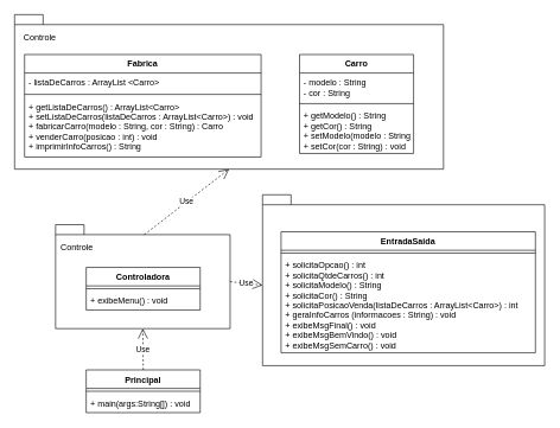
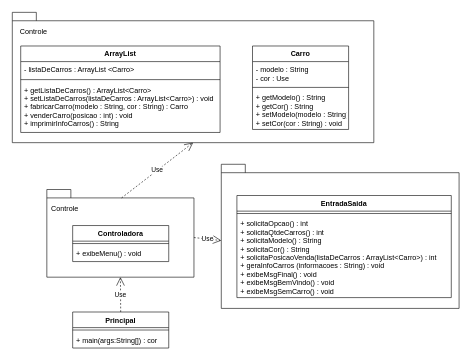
  <mxCell id="0" />
  <mxCell id="1" parent="0" />
  <mxCell id="2" value="" style="shape=folder;fontStyle=1;spacingTop=10;tabWidth=40;tabHeight=14;tabPosition=left;html=1;" vertex="1" parent="1"><mxGeometry x="368" y="273" width="396" height="240" as="geometry" /></mxCell>
  <mxCell id="3" value="" style="shape=folder;fontStyle=1;spacingTop=10;tabWidth=40;tabHeight=14;tabPosition=left;html=1;" vertex="1" parent="1"><mxGeometry x="77.5" y="315" width="245" height="146" as="geometry" /></mxCell>
  <mxCell id="4" value="Principal" style="swimlane;fontStyle=1;align=center;verticalAlign=top;childLayout=stackLayout;horizontal=1;startSize=26;horizontalStack=0;resizeParent=1;resizeParentMax=0;resizeLast=0;collapsible=1;marginBottom=0;" vertex="1" parent="1"><mxGeometry x="120.5" y="519" width="160" height="60" as="geometry" /></mxCell>
  <mxCell id="5" value="" style="line;strokeWidth=1;fillColor=none;align=left;verticalAlign=middle;spacingTop=-1;spacingLeft=3;spacingRight=3;rotatable=0;labelPosition=right;points=[];portConstraint=eastwest;" vertex="1" parent="4"><mxGeometry y="26" width="160" height="8" as="geometry" /></mxCell>
- <mxCell id="6" value="+ main(args:String[]) : void" style="text;strokeColor=none;fillColor=none;align=left;verticalAlign=top;spacingLeft=4;spacingRight=4;overflow=hidden;rotatable=0;points=[[0,0.5],[1,0.5]];portConstraint=eastwest;" vertex="1" parent="4"><mxGeometry y="34" width="160" height="26" as="geometry" /></mxCell>
+ <mxCell id="6" value="+ main(args:String[]) : cor" style="text;strokeColor=none;fillColor=none;align=left;verticalAlign=top;spacingLeft=4;spacingRight=4;overflow=hidden;rotatable=0;points=[[0,0.5],[1,0.5]];portConstraint=eastwest;" vertex="1" parent="4"><mxGeometry y="34" width="160" height="26" as="geometry" /></mxCell>
  <mxCell id="7" value="Controladora" style="swimlane;fontStyle=1;align=center;verticalAlign=top;childLayout=stackLayout;horizontal=1;startSize=26;horizontalStack=0;resizeParent=1;resizeParentMax=0;resizeLast=0;collapsible=1;marginBottom=0;" vertex="1" parent="1"><mxGeometry x="120.5" y="375" width="160" height="60" as="geometry" /></mxCell>
  <mxCell id="8" value="" style="line;strokeWidth=1;fillColor=none;align=left;verticalAlign=middle;spacingTop=-1;spacingLeft=3;spacingRight=3;rotatable=0;labelPosition=right;points=[];portConstraint=eastwest;" vertex="1" parent="7"><mxGeometry y="26" width="160" height="8" as="geometry" /></mxCell>
  <mxCell id="9" value="+ exibeMenu() : void" style="text;strokeColor=none;fillColor=none;align=left;verticalAlign=top;spacingLeft=4;spacingRight=4;overflow=hidden;rotatable=0;points=[[0,0.5],[1,0.5]];portConstraint=eastwest;" vertex="1" parent="7"><mxGeometry y="34" width="160" height="26" as="geometry" /></mxCell>
  <mxCell id="10" value="" style="shape=folder;fontStyle=1;spacingTop=10;tabWidth=40;tabHeight=14;tabPosition=left;html=1;" vertex="1" parent="1"><mxGeometry x="20" y="20" width="602" height="217" as="geometry" /></mxCell>
  <mxCell id="11" value="Controle" style="text;html=1;strokeColor=none;fillColor=none;align=left;verticalAlign=middle;whiteSpace=wrap;rounded=0;" vertex="1" parent="1"><mxGeometry x="82.5" y="332" width="60" height="30" as="geometry" /></mxCell>
  <mxCell id="12" value="Use" style="endArrow=open;endSize=12;dashed=1;html=1;rounded=0;exitX=0.5;exitY=0;exitDx=0;exitDy=0;entryX=0.5;entryY=1;entryDx=0;entryDy=0;entryPerimeter=0;" edge="1" parent="1" source="4" target="3"><mxGeometry width="160" relative="1" as="geometry"><mxPoint x="118.5" y="472" as="sourcePoint" /><mxPoint x="278.5" y="472" as="targetPoint" /></mxGeometry></mxCell>
  <mxCell id="13" value="Carro" style="swimlane;fontStyle=1;align=center;verticalAlign=top;childLayout=stackLayout;horizontal=1;startSize=26;horizontalStack=0;resizeParent=1;resizeParentMax=0;resizeLast=0;collapsible=1;marginBottom=0;" vertex="1" parent="1"><mxGeometry x="420" y="76" width="160" height="139" as="geometry" /></mxCell>
- <mxCell id="14" value="- modelo : String&#10;- cor : String" style="text;strokeColor=none;fillColor=none;align=left;verticalAlign=top;spacingLeft=4;spacingRight=4;overflow=hidden;rotatable=0;points=[[0,0.5],[1,0.5]];portConstraint=eastwest;" vertex="1" parent="13"><mxGeometry y="26" width="160" height="39" as="geometry" /></mxCell>
+ <mxCell id="14" value="- modelo : String&#10;- cor : Use" style="text;strokeColor=none;fillColor=none;align=left;verticalAlign=top;spacingLeft=4;spacingRight=4;overflow=hidden;rotatable=0;points=[[0,0.5],[1,0.5]];portConstraint=eastwest;" vertex="1" parent="13"><mxGeometry y="26" width="160" height="39" as="geometry" /></mxCell>
  <mxCell id="15" value="" style="line;strokeWidth=1;fillColor=none;align=left;verticalAlign=middle;spacingTop=-1;spacingLeft=3;spacingRight=3;rotatable=0;labelPosition=right;points=[];portConstraint=eastwest;" vertex="1" parent="13"><mxGeometry y="65" width="160" height="8" as="geometry" /></mxCell>
  <mxCell id="16" value="+ getModelo() : String&#10;+ getCor() : String&#10;+ setModelo(modelo : String) : void&#10;+ setCor(cor : String) : void" style="text;strokeColor=none;fillColor=none;align=left;verticalAlign=top;spacingLeft=4;spacingRight=4;overflow=hidden;rotatable=0;points=[[0,0.5],[1,0.5]];portConstraint=eastwest;" vertex="1" parent="13"><mxGeometry y="73" width="160" height="66" as="geometry" /></mxCell>
- <mxCell id="17" value="Fabrica" style="swimlane;fontStyle=1;align=center;verticalAlign=top;childLayout=stackLayout;horizontal=1;startSize=26;horizontalStack=0;resizeParent=1;resizeParentMax=0;resizeLast=0;collapsible=1;marginBottom=0;" vertex="1" parent="1"><mxGeometry x="34" y="76" width="332" height="144" as="geometry" /></mxCell>
+ <mxCell id="17" value="ArrayList" style="swimlane;fontStyle=1;align=center;verticalAlign=top;childLayout=stackLayout;horizontal=1;startSize=26;horizontalStack=0;resizeParent=1;resizeParentMax=0;resizeLast=0;collapsible=1;marginBottom=0;" vertex="1" parent="1"><mxGeometry x="34" y="76" width="332" height="144" as="geometry" /></mxCell>
  <mxCell id="18" value="- listaDeCarros : ArrayList &lt;Carro&gt;" style="text;strokeColor=none;fillColor=none;align=left;verticalAlign=top;spacingLeft=4;spacingRight=4;overflow=hidden;rotatable=0;points=[[0,0.5],[1,0.5]];portConstraint=eastwest;" vertex="1" parent="17"><mxGeometry y="26" width="332" height="26" as="geometry" /></mxCell>
  <mxCell id="19" value="" style="line;strokeWidth=1;fillColor=none;align=left;verticalAlign=middle;spacingTop=-1;spacingLeft=3;spacingRight=3;rotatable=0;labelPosition=right;points=[];portConstraint=eastwest;" vertex="1" parent="17"><mxGeometry y="52" width="332" height="8" as="geometry" /></mxCell>
  <mxCell id="20" value="+ getListaDeCarros() : ArrayList&lt;Carro&gt;&#10;+ setListaDeCarros(listaDeCarros : ArrayList&lt;Carro&gt;) : void&#10;+ fabricarCarro(modelo : String, cor : String) : Carro&#10;+ venderCarro(posicao : int) : void&#10;+ imprimirInfoCarros() : String" style="text;strokeColor=none;fillColor=none;align=left;verticalAlign=top;spacingLeft=4;spacingRight=4;overflow=hidden;rotatable=0;points=[[0,0.5],[1,0.5]];portConstraint=eastwest;" vertex="1" parent="17"><mxGeometry y="60" width="332" height="84" as="geometry" /></mxCell>
  <mxCell id="21" value="Controle" style="text;html=1;strokeColor=none;fillColor=none;align=left;verticalAlign=middle;whiteSpace=wrap;rounded=0;" vertex="1" parent="1"><mxGeometry x="31" y="38" width="60" height="30" as="geometry" /></mxCell>
  <mxCell id="22" value="Use" style="endArrow=open;endSize=12;dashed=1;html=1;rounded=0;exitX=0.508;exitY=0.096;exitDx=0;exitDy=0;exitPerimeter=0;entryX=0.5;entryY=1;entryDx=0;entryDy=0;entryPerimeter=0;" edge="1" parent="1" source="3" target="10"><mxGeometry width="160" relative="1" as="geometry"><mxPoint x="282" y="306" as="sourcePoint" /><mxPoint x="442" y="306" as="targetPoint" /></mxGeometry></mxCell>
  <mxCell id="23" value="EntradaSaida" style="swimlane;fontStyle=1;align=center;verticalAlign=top;childLayout=stackLayout;horizontal=1;startSize=26;horizontalStack=0;resizeParent=1;resizeParentMax=0;resizeLast=0;collapsible=1;marginBottom=0;" vertex="1" parent="1"><mxGeometry x="394" y="325" width="357" height="170" as="geometry" /></mxCell>
  <mxCell id="24" value="" style="line;strokeWidth=1;fillColor=none;align=left;verticalAlign=middle;spacingTop=-1;spacingLeft=3;spacingRight=3;rotatable=0;labelPosition=right;points=[];portConstraint=eastwest;" vertex="1" parent="23"><mxGeometry y="26" width="357" height="8" as="geometry" /></mxCell>
  <mxCell id="25" value="+ solicitaOpcao() : int&#10;+ solicitaQtdeCarros() : int&#10;+ solicitaModelo() : String&#10;+ solicitaCor() : String&#10;+ solicitaPosicaoVenda(listaDeCarros : ArrayList&lt;Carro&gt;) : int&#10;+ geraInfoCarros (informacoes : String) : void&#10;+ exibeMsgFinal() : void&#10;+ exibeMsgBemVindo() : void&#10;+ exibeMsgSemCarro() : void" style="text;strokeColor=none;fillColor=none;align=left;verticalAlign=top;spacingLeft=4;spacingRight=4;overflow=hidden;rotatable=0;points=[[0,0.5],[1,0.5]];portConstraint=eastwest;" vertex="1" parent="23"><mxGeometry y="34" width="357" height="136" as="geometry" /></mxCell>
  <mxCell id="26" value="Use" style="endArrow=open;endSize=12;dashed=1;html=1;rounded=0;exitX=0;exitY=0;exitDx=245;exitDy=80;exitPerimeter=0;entryX=0;entryY=0;entryDx=0;entryDy=127;entryPerimeter=0;" edge="1" parent="1" source="3" target="2"><mxGeometry width="160" relative="1" as="geometry"><mxPoint x="309" y="339" as="sourcePoint" /><mxPoint x="469" y="339" as="targetPoint" /></mxGeometry></mxCell>
